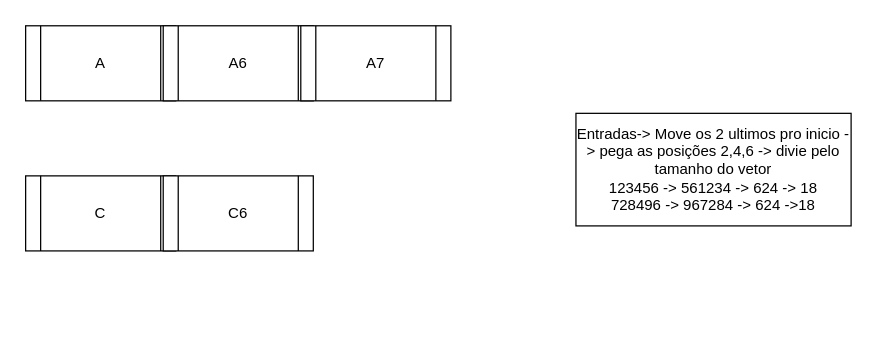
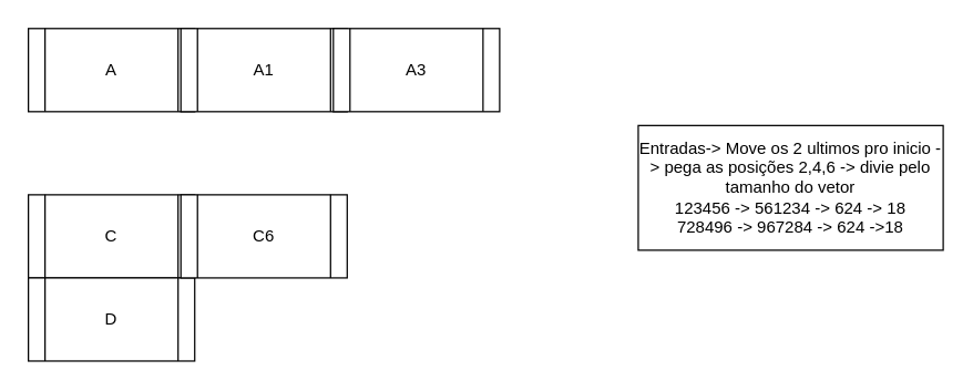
  <mxCell id="0" />
  <mxCell id="1" parent="0" />
  <mxCell id="2" value="A" style="shape=process;whiteSpace=wrap;html=1;backgroundOutline=1;" parent="1" vertex="1"><mxGeometry x="20" y="20" width="120" height="60" as="geometry" /></mxCell>
  <mxCell id="3" value="C" style="shape=process;whiteSpace=wrap;html=1;backgroundOutline=1;" parent="1" vertex="1"><mxGeometry x="20" y="140" width="120" height="60" as="geometry" /></mxCell>
- <mxCell id="4" value="A6" style="shape=process;whiteSpace=wrap;html=1;backgroundOutline=1;" parent="1" vertex="1"><mxGeometry x="130" y="20" width="120" height="60" as="geometry" /></mxCell>
- <mxCell id="5" value="A7" style="shape=process;whiteSpace=wrap;html=1;backgroundOutline=1;" parent="1" vertex="1"><mxGeometry x="240" y="20" width="120" height="60" as="geometry" /></mxCell>
+ <mxCell id="4" value="A1" style="shape=process;whiteSpace=wrap;html=1;backgroundOutline=1;" parent="1" vertex="1"><mxGeometry x="130" y="20" width="120" height="60" as="geometry" /></mxCell>
+ <mxCell id="5" value="A3" style="shape=process;whiteSpace=wrap;html=1;backgroundOutline=1;" parent="1" vertex="1"><mxGeometry x="240" y="20" width="120" height="60" as="geometry" /></mxCell>
+ <mxCell id="6" value="D" style="shape=process;whiteSpace=wrap;html=1;backgroundOutline=1;" parent="1" vertex="1"><mxGeometry x="20" y="200" width="120" height="60" as="geometry" /></mxCell>
  <mxCell id="7" value="C6" style="shape=process;whiteSpace=wrap;html=1;backgroundOutline=1;" parent="1" vertex="1"><mxGeometry x="130" y="140" width="120" height="60" as="geometry" /></mxCell>
  <mxCell id="8" value="Entradas-&amp;gt; Move os 2 ultimos pro inicio -&amp;gt; pega as posições 2,4,6 -&amp;gt; divie pelo tamanho do vetor&lt;br&gt;123456 -&amp;gt; 561234 -&amp;gt; 624 -&amp;gt; 18&lt;br&gt;728496 -&amp;gt; 967284 -&amp;gt; 624 -&amp;gt;18" style="rounded=0;whiteSpace=wrap;html=1;" parent="1" vertex="1"><mxGeometry x="460" y="90" width="220" height="90" as="geometry" /></mxCell>
